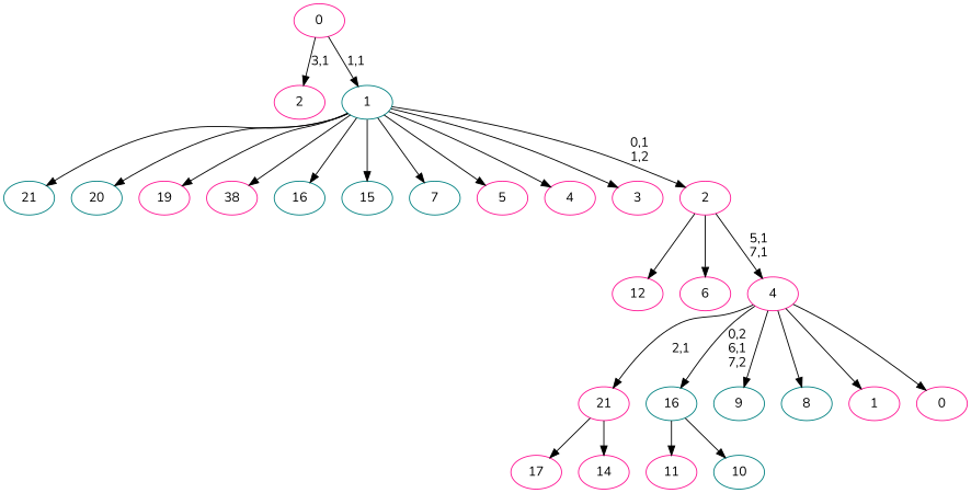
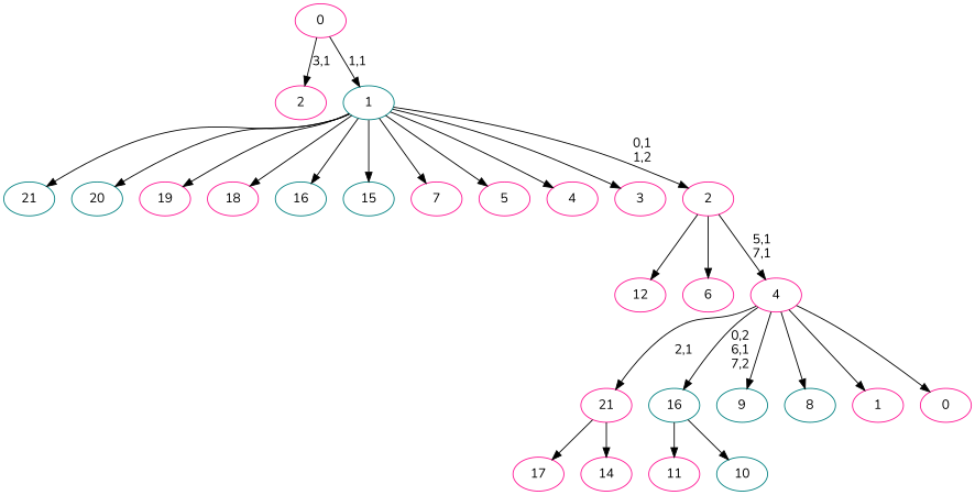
  digraph {
    fontname=Nunito
    node [color=deeppink fontname=Nunito]
    edge [fontname=Nunito]
    n1 [color=teal label=21]
    n2 [color=teal label=20]
    n3 [label=19]
-   n4 [label=38]
+   n4 [label=18]
    n5 [label=17]
    n6 [color=teal label=16]
    n7 [color=teal label=15]
    n8 [label=14]
    21
    n10 [label=12]
    n11 [label=11]
    n12 [color=teal label=10]
    16 [color=teal]
    n14 [color=teal label=9]
    n15 [color=teal label=8]
-   n16 [color=teal label=7]
+   n16 [label=7]
    n17 [label=6]
    n18 [label=5]
    n19 [label=4]
    n20 [label=3]
    n21 [label=2]
    n22 [label=1]
    n23 [label=0]
    4
    2
    1 [color=teal]
    0
    21 -> n5
    21 -> n8
    16 -> n11
    16 -> n12
    4 -> 21 [label="2,1"]
    4 -> 16 [label="0,2\n6,1\n7,2"]
    4 -> n14
    4 -> n15
    4 -> n22
    4 -> n23
    2 -> n10
    2 -> n17
    2 -> 4 [label="5,1\n7,1"]
    1 -> n1
    1 -> n2
    1 -> n3
    1 -> n4
    1 -> n6
    1 -> n7
    1 -> n16
    1 -> n18
    1 -> n19
    1 -> n20
    1 -> 2 [label="0,1\n1,2"]
    0 -> n21 [label="3,1"]
    0 -> 1 [label="1,1"]
  }
